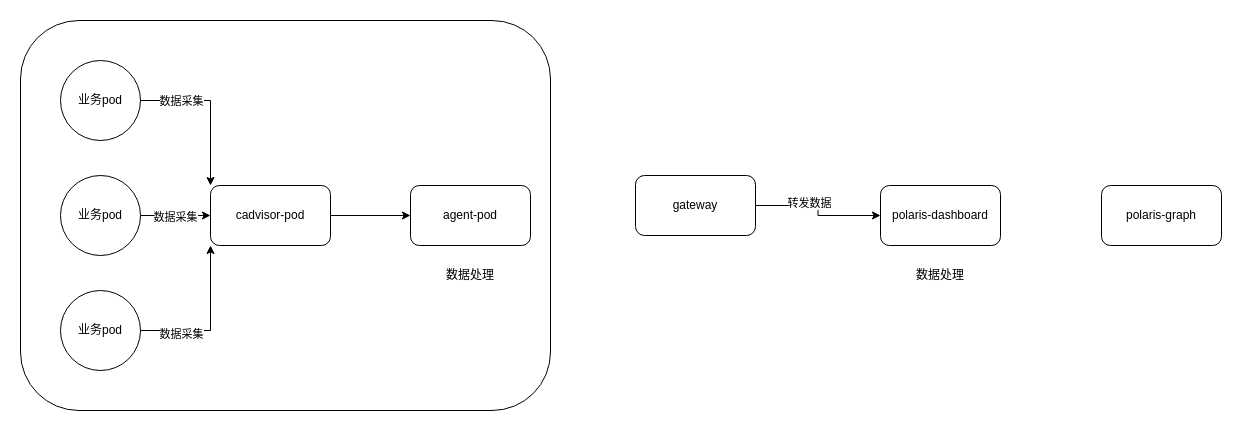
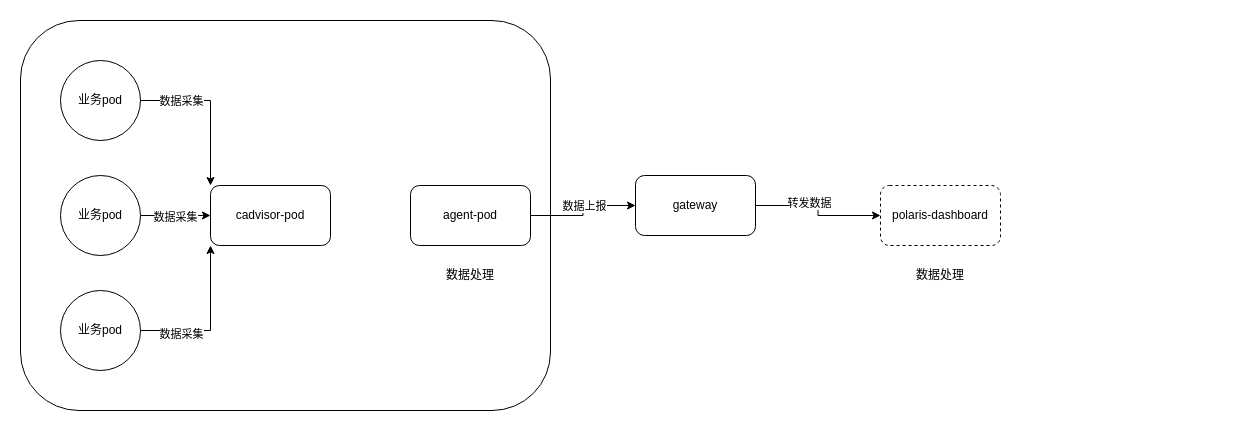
  <mxCell id="0" />
  <mxCell id="1" parent="0" />
  <mxCell id="2" value="" style="rounded=1;whiteSpace=wrap;html=1;" vertex="1" parent="1"><mxGeometry x="20" y="20" width="530" height="390" as="geometry" /></mxCell>
  <mxCell id="3" value="" style="edgeStyle=orthogonalEdgeStyle;rounded=0;orthogonalLoop=1;jettySize=auto;html=1;" edge="1" parent="1" source="5" target="13"><mxGeometry relative="1" as="geometry" /></mxCell>
  <mxCell id="4" value="数据采集" style="edgeLabel;html=1;align=center;verticalAlign=middle;resizable=0;points=[];" vertex="1" connectable="0" parent="3"><mxGeometry x="-0.029" y="-1" relative="1" as="geometry"><mxPoint as="offset" /></mxGeometry></mxCell>
  <mxCell id="5" value="业务pod" style="ellipse;whiteSpace=wrap;html=1;aspect=fixed;" vertex="1" parent="1"><mxGeometry x="60" y="175" width="80" height="80" as="geometry" /></mxCell>
  <mxCell id="6" style="edgeStyle=orthogonalEdgeStyle;rounded=0;orthogonalLoop=1;jettySize=auto;html=1;exitX=1;exitY=0.5;exitDx=0;exitDy=0;entryX=0;entryY=1;entryDx=0;entryDy=0;" edge="1" parent="1" source="8" target="13"><mxGeometry relative="1" as="geometry" /></mxCell>
  <mxCell id="7" value="数据采集" style="edgeLabel;html=1;align=center;verticalAlign=middle;resizable=0;points=[];" vertex="1" connectable="0" parent="6"><mxGeometry x="-0.484" y="-3" relative="1" as="geometry"><mxPoint as="offset" /></mxGeometry></mxCell>
  <mxCell id="8" value="业务pod" style="ellipse;whiteSpace=wrap;html=1;aspect=fixed;" vertex="1" parent="1"><mxGeometry x="60" y="290" width="80" height="80" as="geometry" /></mxCell>
  <mxCell id="9" style="edgeStyle=orthogonalEdgeStyle;rounded=0;orthogonalLoop=1;jettySize=auto;html=1;exitX=1;exitY=1;exitDx=0;exitDy=0;entryX=0;entryY=0;entryDx=0;entryDy=0;" edge="1" parent="1" source="11" target="13"><mxGeometry relative="1" as="geometry"><Array as="points"><mxPoint x="128" y="100" /><mxPoint x="210" y="100" /></Array></mxGeometry></mxCell>
  <mxCell id="10" value="数据采集" style="edgeLabel;html=1;align=center;verticalAlign=middle;resizable=0;points=[];" vertex="1" connectable="0" parent="9"><mxGeometry x="-0.311" y="2" relative="1" as="geometry"><mxPoint x="13" y="2" as="offset" /></mxGeometry></mxCell>
  <mxCell id="11" value="业务pod" style="ellipse;whiteSpace=wrap;html=1;aspect=fixed;" vertex="1" parent="1"><mxGeometry x="60" y="60" width="80" height="80" as="geometry" /></mxCell>
- <mxCell id="12" style="edgeStyle=orthogonalEdgeStyle;rounded=0;orthogonalLoop=1;jettySize=auto;html=1;" edge="1" parent="1" source="13" target="16"><mxGeometry relative="1" as="geometry" /></mxCell>
  <mxCell id="13" value="cadvisor-pod" style="rounded=1;whiteSpace=wrap;html=1;" vertex="1" parent="1"><mxGeometry x="210" y="185" width="120" height="60" as="geometry" /></mxCell>
+ <mxCell id="14" style="edgeStyle=orthogonalEdgeStyle;rounded=0;orthogonalLoop=1;jettySize=auto;html=1;entryX=0;entryY=0.5;entryDx=0;entryDy=0;" edge="1" parent="1" source="16" target="19"><mxGeometry relative="1" as="geometry" /></mxCell>
+ <mxCell id="15" value="数据上报" style="edgeLabel;html=1;align=center;verticalAlign=middle;resizable=0;points=[];" vertex="1" connectable="0" parent="14"><mxGeometry x="0.089" relative="1" as="geometry"><mxPoint as="offset" /></mxGeometry></mxCell>
  <mxCell id="16" value="agent-pod" style="rounded=1;whiteSpace=wrap;html=1;" vertex="1" parent="1"><mxGeometry x="410" y="185" width="120" height="60" as="geometry" /></mxCell>
  <mxCell id="17" value="" style="edgeStyle=orthogonalEdgeStyle;rounded=0;orthogonalLoop=1;jettySize=auto;html=1;" edge="1" parent="1" source="19" target="20"><mxGeometry relative="1" as="geometry" /></mxCell>
  <mxCell id="18" value="转发数据" style="edgeLabel;html=1;align=center;verticalAlign=middle;resizable=0;points=[];" vertex="1" connectable="0" parent="17"><mxGeometry x="-0.22" y="3" relative="1" as="geometry"><mxPoint as="offset" /></mxGeometry></mxCell>
  <mxCell id="19" value="gateway" style="rounded=1;whiteSpace=wrap;html=1;" vertex="1" parent="1"><mxGeometry x="635" y="175" width="120" height="60" as="geometry" /></mxCell>
- <mxCell id="20" value="polaris-dashboard" style="rounded=1;whiteSpace=wrap;html=1;" vertex="1" parent="1"><mxGeometry x="880" y="185" width="120" height="60" as="geometry" /></mxCell>
- <mxCell id="21" value="polaris-graph" style="rounded=1;whiteSpace=wrap;html=1;" vertex="1" parent="1"><mxGeometry x="1101" y="185" width="120" height="60" as="geometry" /></mxCell>
+ <mxCell id="20" value="polaris-dashboard" style="rounded=1;whiteSpace=wrap;html=1;dashed=1;" vertex="1" parent="1"><mxGeometry x="880" y="185" width="120" height="60" as="geometry" /></mxCell>
  <mxCell id="22" value="数据处理" style="text;html=1;strokeColor=none;fillColor=none;align=center;verticalAlign=middle;whiteSpace=wrap;rounded=0;" vertex="1" parent="1"><mxGeometry x="910" y="260" width="60" height="30" as="geometry" /></mxCell>
  <mxCell id="23" value="数据处理" style="text;html=1;strokeColor=none;fillColor=none;align=center;verticalAlign=middle;whiteSpace=wrap;rounded=0;" vertex="1" parent="1"><mxGeometry x="440" y="260" width="60" height="30" as="geometry" /></mxCell>
